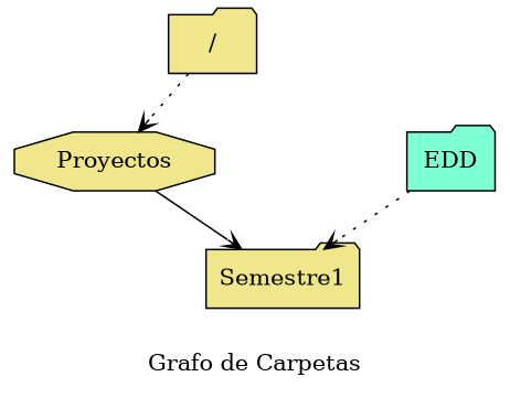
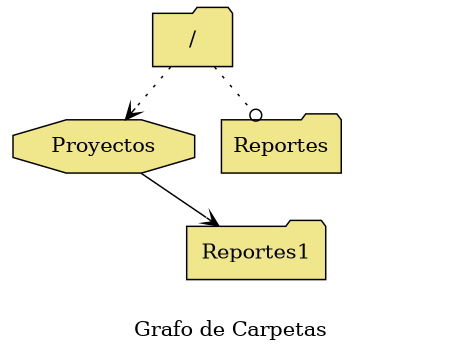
  digraph {
    label="Grafo de Carpetas"
    node [fillcolor=khaki shape=folder style=filled]
    edge [arrowhead=vee style=dotted]
    n1 [label="/"]
    n2 [label=Proyectos shape=octagon]
-   n4 [label=Semestre1]
-   n5 [fillcolor=aquamarine label=EDD]
+   n3 [label=Reportes]
+   n4 [label=Reportes1]
    n1 -> n2
+   n1 -> n3 [arrowhead=odot]
    n2 -> n4 [style=solid]
-   n5 -> n4
  }
